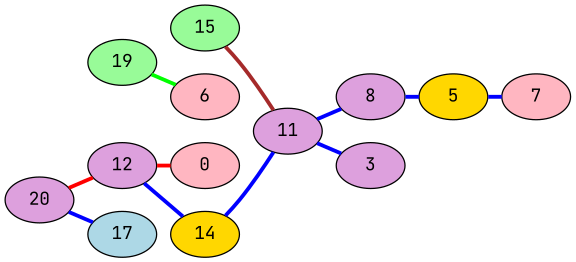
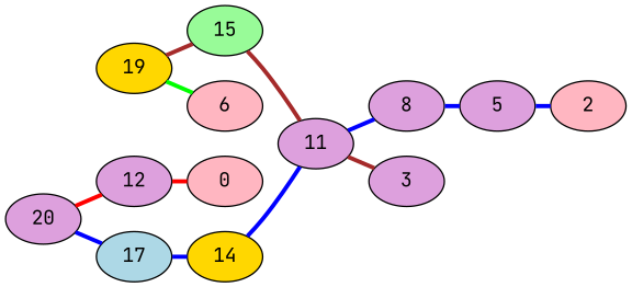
  graph {
    fontname="JetBrains Mono"
    rankdir=LR
    ranksep=0.15
    node [fillcolor=plum fontname="JetBrains Mono" style=filled]
    edge [color=blue fontname="JetBrains Mono" penwidth=3]
    n1 [label=12]
    20
    17 [fillcolor=lightblue]
    0 [fillcolor=lightpink]
    14 [fillcolor=gold]
    11
    8
    n8 [label=3]
-   5 [fillcolor=gold]
-   2 [fillcolor=lightpink label=7]
-   19 [fillcolor=palegreen]
+   5
+   2 [fillcolor=lightpink]
+   19 [fillcolor=gold]
    15 [fillcolor=palegreen]
    6 [fillcolor=lightpink]
    n1 -- 0 [color=red]
    20 -- n1 [color=red]
    20 -- 17
-   n1 -- 14
+   17 -- 14
    14 -- 11
    11 -- 8
-   11 -- n8
+   11 -- n8 [color=brown]
    8 -- 5
    5 -- 2
+   19 -- 15 [color=brown]
    19 -- 6 [color=green]
    15 -- 11 [color=brown]
  }
